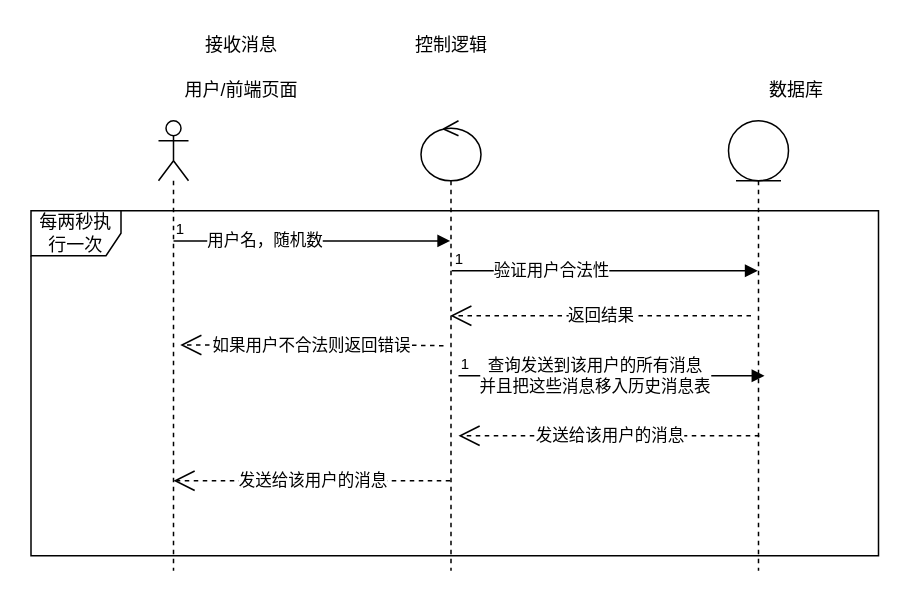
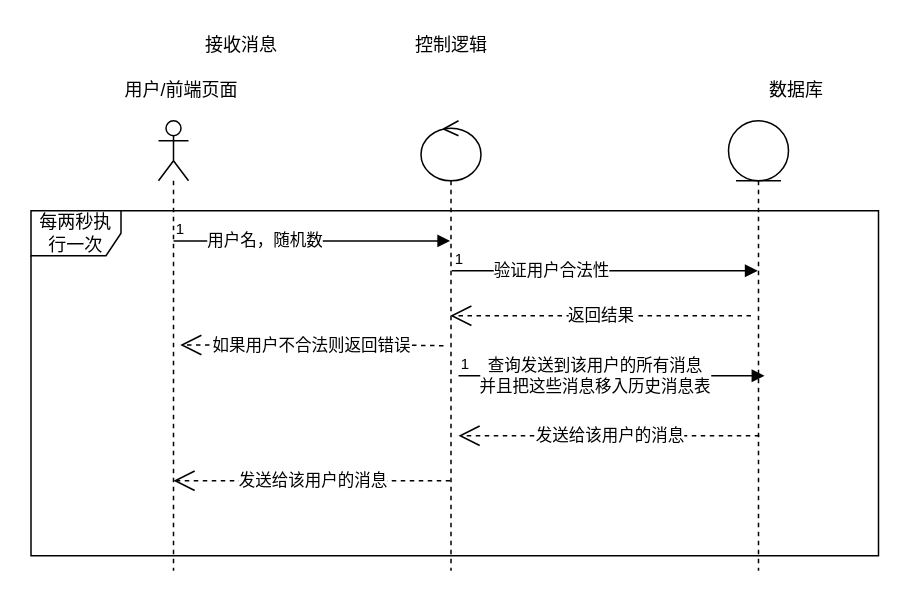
  <mxCell id="0" />
  <mxCell id="1" parent="0" />
  <mxCell id="2" value="" style="shape=umlLifeline;participant=umlActor;perimeter=lifelinePerimeter;whiteSpace=wrap;html=1;container=1;collapsible=0;recursiveResize=0;verticalAlign=top;spacingTop=36;labelBackgroundColor=#ffffff;outlineConnect=0;" vertex="1" parent="1"><mxGeometry x="105" y="80" width="20" height="300" as="geometry" /></mxCell>
  <mxCell id="3" value="" style="shape=umlLifeline;participant=umlControl;perimeter=lifelinePerimeter;whiteSpace=wrap;html=1;container=1;collapsible=0;recursiveResize=0;verticalAlign=top;spacingTop=36;labelBackgroundColor=#ffffff;outlineConnect=0;" vertex="1" parent="1"><mxGeometry x="280" y="80" width="40" height="300" as="geometry" /></mxCell>
  <mxCell id="4" value="" style="shape=umlLifeline;participant=umlEntity;perimeter=lifelinePerimeter;whiteSpace=wrap;html=1;container=1;collapsible=0;recursiveResize=0;verticalAlign=top;spacingTop=36;labelBackgroundColor=#ffffff;outlineConnect=0;" vertex="1" parent="1"><mxGeometry x="485" y="80" width="40" height="300" as="geometry" /></mxCell>
  <mxCell id="5" value="接收消息" style="text;html=1;align=center;verticalAlign=middle;resizable=0;points=[];autosize=1;" vertex="1" parent="1"><mxGeometry x="130" y="20" width="60" height="20" as="geometry" /></mxCell>
- <mxCell id="6" value="用户/前端页面" style="text;html=1;align=center;verticalAlign=middle;resizable=0;points=[];autosize=1;" vertex="1" parent="1"><mxGeometry x="115" y="50" width="90" height="20" as="geometry" /></mxCell>
+ <mxCell id="6" value="用户/前端页面" style="text;html=1;align=center;verticalAlign=middle;resizable=0;points=[];autosize=1;" vertex="1" parent="1"><mxGeometry x="75" y="50" width="90" height="20" as="geometry" /></mxCell>
  <mxCell id="7" value="控制逻辑" style="text;html=1;align=center;verticalAlign=middle;resizable=0;points=[];autosize=1;" vertex="1" parent="1"><mxGeometry x="270" y="20" width="60" height="20" as="geometry" /></mxCell>
  <mxCell id="8" value="数据库" style="text;html=1;align=center;verticalAlign=middle;resizable=0;points=[];autosize=1;" vertex="1" parent="1"><mxGeometry x="505" y="50" width="50" height="20" as="geometry" /></mxCell>
  <mxCell id="9" value="" style="endArrow=block;endFill=1;html=1;edgeStyle=orthogonalEdgeStyle;align=left;verticalAlign=top;exitX=0.5;exitY=0.267;exitDx=0;exitDy=0;exitPerimeter=0;" edge="1" parent="1" source="2" target="3"><mxGeometry x="-1" relative="1" as="geometry"><mxPoint x="115" y="140" as="sourcePoint" /><mxPoint x="275" y="140" as="targetPoint" /><Array as="points"><mxPoint x="255" y="160" /><mxPoint x="255" y="160" /></Array></mxGeometry></mxCell>
  <mxCell id="10" value="1" style="resizable=0;html=1;align=left;verticalAlign=bottom;labelBackgroundColor=#ffffff;fontSize=10;" connectable="0" vertex="1" parent="9"><mxGeometry x="-1" relative="1" as="geometry" /></mxCell>
  <mxCell id="11" value="用户名，随机数" style="edgeLabel;html=1;align=center;verticalAlign=middle;resizable=0;points=[];" vertex="1" connectable="0" parent="9"><mxGeometry x="-0.35" y="1" relative="1" as="geometry"><mxPoint as="offset" /></mxGeometry></mxCell>
  <mxCell id="12" value="" style="endArrow=block;endFill=1;html=1;edgeStyle=orthogonalEdgeStyle;align=left;verticalAlign=top;exitX=0.5;exitY=0.267;exitDx=0;exitDy=0;exitPerimeter=0;" edge="1" parent="1" target="4"><mxGeometry x="-1" relative="1" as="geometry"><mxPoint x="300.5" y="180" as="sourcePoint" /><mxPoint x="485" y="180" as="targetPoint" /><Array as="points"><mxPoint x="465" y="180" /><mxPoint x="465" y="180" /></Array></mxGeometry></mxCell>
  <mxCell id="13" value="1" style="resizable=0;html=1;align=left;verticalAlign=bottom;labelBackgroundColor=#ffffff;fontSize=10;" connectable="0" vertex="1" parent="12"><mxGeometry x="-1" relative="1" as="geometry" /></mxCell>
  <mxCell id="14" value="验证用户合法性" style="edgeLabel;html=1;align=center;verticalAlign=middle;resizable=0;points=[];" vertex="1" connectable="0" parent="12"><mxGeometry x="-0.35" y="1" relative="1" as="geometry"><mxPoint as="offset" /></mxGeometry></mxCell>
  <mxCell id="15" value="返回结果" style="endArrow=open;endSize=12;dashed=1;html=1;" edge="1" parent="1" target="3"><mxGeometry width="160" relative="1" as="geometry"><mxPoint x="500" y="210" as="sourcePoint" /><mxPoint x="330" y="210" as="targetPoint" /><Array as="points"><mxPoint x="445" y="210" /></Array></mxGeometry></mxCell>
  <mxCell id="16" value="如果用户不合法则返回错误" style="endArrow=open;endSize=12;dashed=1;html=1;" edge="1" parent="1"><mxGeometry width="160" relative="1" as="geometry"><mxPoint x="295" y="230" as="sourcePoint" /><mxPoint x="119.5" y="229.5" as="targetPoint" /><Array as="points"><mxPoint x="265" y="229.5" /></Array></mxGeometry></mxCell>
  <mxCell id="17" value="" style="endArrow=block;endFill=1;html=1;edgeStyle=orthogonalEdgeStyle;align=left;verticalAlign=top;exitX=0.5;exitY=0.267;exitDx=0;exitDy=0;exitPerimeter=0;" edge="1" parent="1"><mxGeometry x="-1" relative="1" as="geometry"><mxPoint x="305" y="250" as="sourcePoint" /><mxPoint x="509" y="250" as="targetPoint" /><Array as="points"><mxPoint x="469.5" y="250" /><mxPoint x="469.5" y="250" /></Array></mxGeometry></mxCell>
  <mxCell id="18" value="1" style="resizable=0;html=1;align=left;verticalAlign=bottom;labelBackgroundColor=#ffffff;fontSize=10;" connectable="0" vertex="1" parent="17"><mxGeometry x="-1" relative="1" as="geometry" /></mxCell>
  <mxCell id="19" value="&lt;div&gt;查询发送到该用户的所有消息&lt;/div&gt;&lt;div&gt;并且把这些消息移入历史消息表&lt;br&gt;&lt;/div&gt;" style="edgeLabel;html=1;align=center;verticalAlign=middle;resizable=0;points=[];" vertex="1" connectable="0" parent="17"><mxGeometry x="-0.35" y="1" relative="1" as="geometry"><mxPoint x="24" as="offset" /></mxGeometry></mxCell>
  <mxCell id="20" value="发送给该用户的消息" style="endArrow=open;endSize=12;dashed=1;html=1;" edge="1" parent="1"><mxGeometry width="160" relative="1" as="geometry"><mxPoint x="505.5" y="290" as="sourcePoint" /><mxPoint x="305" y="290" as="targetPoint" /><Array as="points"><mxPoint x="450.5" y="290" /></Array></mxGeometry></mxCell>
  <mxCell id="21" value="发送给该用户的消息" style="endArrow=open;endSize=12;dashed=1;html=1;" edge="1" parent="1" source="3"><mxGeometry width="160" relative="1" as="geometry"><mxPoint x="315.5" y="320" as="sourcePoint" /><mxPoint x="115" y="320" as="targetPoint" /><Array as="points"><mxPoint x="260.5" y="320" /></Array></mxGeometry></mxCell>
  <mxCell id="22" value="每两秒执行一次" style="shape=umlFrame;whiteSpace=wrap;html=1;" vertex="1" parent="1"><mxGeometry x="20" y="140" width="565" height="230" as="geometry" /></mxCell>
